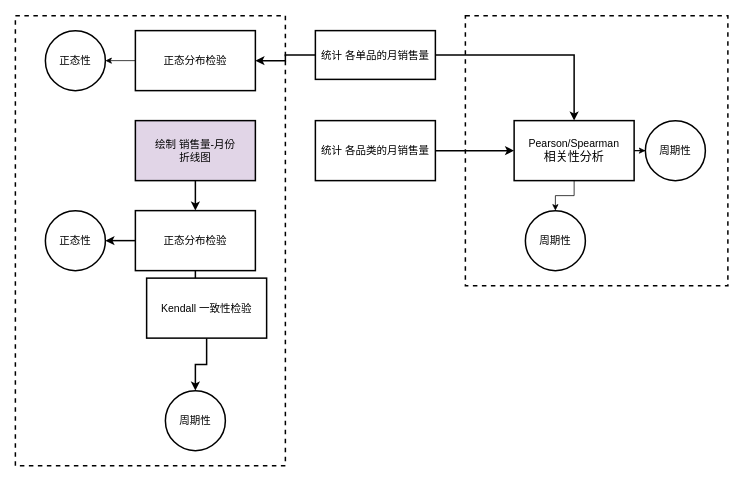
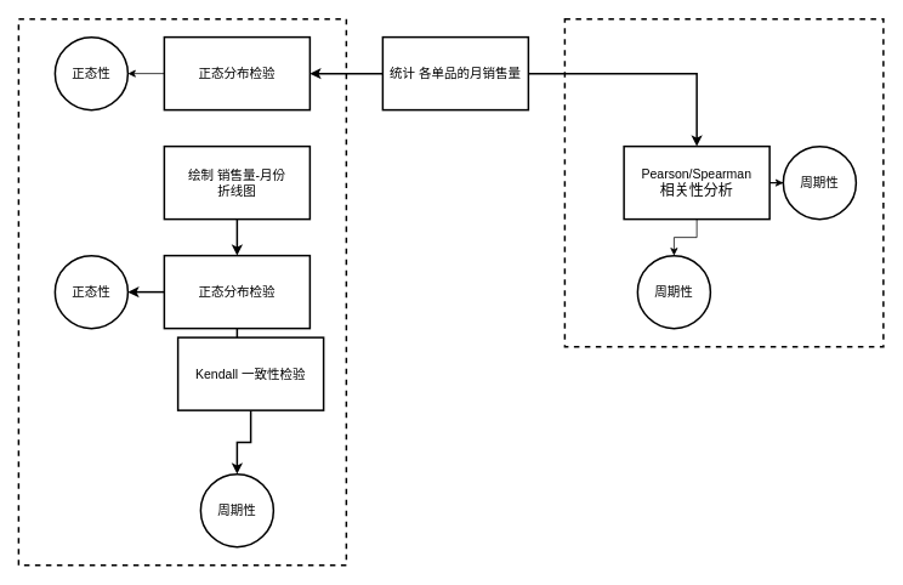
  <mxCell id="0" />
  <mxCell id="1" parent="0" />
  <mxCell id="2" value="" style="rounded=0;whiteSpace=wrap;html=1;fillColor=none;dashed=1;strokeWidth=2;" vertex="1" parent="1"><mxGeometry x="620" y="20" width="350" height="360" as="geometry" /></mxCell>
  <mxCell id="3" value="" style="rounded=0;whiteSpace=wrap;html=1;fillColor=none;dashed=1;strokeWidth=2;" vertex="1" parent="1"><mxGeometry x="20" y="20" width="360" height="600" as="geometry" /></mxCell>
  <mxCell id="4" style="edgeStyle=orthogonalEdgeStyle;rounded=0;orthogonalLoop=1;jettySize=auto;html=1;entryX=1;entryY=0.5;entryDx=0;entryDy=0;strokeWidth=2;" parent="1" source="6" target="20" edge="1"><mxGeometry relative="1" as="geometry" /></mxCell>
  <mxCell id="5" style="edgeStyle=orthogonalEdgeStyle;rounded=0;orthogonalLoop=1;jettySize=auto;html=1;entryX=0.5;entryY=0;entryDx=0;entryDy=0;fontSize=12;strokeWidth=2;" edge="1" parent="1" source="6" target="13"><mxGeometry relative="1" as="geometry" /></mxCell>
- <mxCell id="6" value="统计 各单品的月销售量" style="rounded=0;whiteSpace=wrap;html=1;fontSize=14;strokeWidth=2;" parent="1" vertex="1"><mxGeometry x="420" y="40" width="160" height="65" as="geometry" /></mxCell>
- <mxCell id="7" style="edgeStyle=orthogonalEdgeStyle;rounded=0;orthogonalLoop=1;jettySize=auto;html=1;entryX=0;entryY=0.5;entryDx=0;entryDy=0;strokeWidth=2;" parent="1" source="8" target="13" edge="1"><mxGeometry relative="1" as="geometry" /></mxCell>
- <mxCell id="8" value="统计 各品类的月销售量" style="rounded=0;whiteSpace=wrap;html=1;fontSize=14;strokeWidth=2;" parent="1" vertex="1"><mxGeometry x="420" y="160" width="160" height="80" as="geometry" /></mxCell>
+ <mxCell id="6" value="统计 各单品的月销售量" style="rounded=0;whiteSpace=wrap;html=1;fontSize=14;strokeWidth=2;" parent="1" vertex="1"><mxGeometry x="420" y="40" width="160" height="80" as="geometry" /></mxCell>
  <mxCell id="9" style="edgeStyle=orthogonalEdgeStyle;rounded=0;orthogonalLoop=1;jettySize=auto;html=1;entryX=0.5;entryY=0;entryDx=0;entryDy=0;strokeWidth=2;" parent="1" source="10" target="16" edge="1"><mxGeometry relative="1" as="geometry" /></mxCell>
- <mxCell id="10" value="&lt;div&gt;绘制 销售量-月份&lt;/div&gt;&lt;div&gt;折线图&lt;/div&gt;" style="rounded=0;whiteSpace=wrap;html=1;fontSize=14;strokeWidth=2;fillColor=#e1d5e7;" parent="1" vertex="1"><mxGeometry x="180" y="160" width="160" height="80" as="geometry" /></mxCell>
+ <mxCell id="10" value="&lt;div&gt;绘制 销售量-月份&lt;/div&gt;&lt;div&gt;折线图&lt;/div&gt;" style="rounded=0;whiteSpace=wrap;html=1;fontSize=14;strokeWidth=2;" parent="1" vertex="1"><mxGeometry x="180" y="160" width="160" height="80" as="geometry" /></mxCell>
  <mxCell id="11" style="edgeStyle=orthogonalEdgeStyle;rounded=0;orthogonalLoop=1;jettySize=auto;html=1;entryX=0.5;entryY=0;entryDx=0;entryDy=0;" edge="1" parent="1" source="13" target="24"><mxGeometry relative="1" as="geometry" /></mxCell>
  <mxCell id="12" style="edgeStyle=orthogonalEdgeStyle;rounded=0;orthogonalLoop=1;jettySize=auto;html=1;entryX=0;entryY=0.5;entryDx=0;entryDy=0;" edge="1" parent="1" source="13" target="25"><mxGeometry relative="1" as="geometry" /></mxCell>
  <mxCell id="13" value="&lt;div&gt;Pearson/Spearman&lt;/div&gt;&lt;div style=&quot;font-size: 16px;&quot;&gt;相关性分析&lt;br&gt;&lt;/div&gt;" style="rounded=0;whiteSpace=wrap;html=1;fontSize=14;strokeWidth=2;" parent="1" vertex="1"><mxGeometry x="685" y="160" width="160" height="80" as="geometry" /></mxCell>
  <mxCell id="14" style="edgeStyle=orthogonalEdgeStyle;rounded=0;orthogonalLoop=1;jettySize=auto;html=1;entryX=0.5;entryY=0;entryDx=0;entryDy=0;strokeWidth=2;" parent="1" source="16" target="18" edge="1"><mxGeometry relative="1" as="geometry" /></mxCell>
  <mxCell id="15" style="edgeStyle=orthogonalEdgeStyle;rounded=0;orthogonalLoop=1;jettySize=auto;html=1;entryX=1;entryY=0.5;entryDx=0;entryDy=0;strokeWidth=2;" parent="1" source="16" target="22" edge="1"><mxGeometry relative="1" as="geometry" /></mxCell>
  <mxCell id="16" value="正态分布检验" style="rounded=0;whiteSpace=wrap;html=1;fontSize=14;strokeWidth=2;" parent="1" vertex="1"><mxGeometry x="180" y="280" width="160" height="80" as="geometry" /></mxCell>
  <mxCell id="17" style="edgeStyle=orthogonalEdgeStyle;rounded=0;orthogonalLoop=1;jettySize=auto;html=1;entryX=0.5;entryY=0;entryDx=0;entryDy=0;strokeWidth=2;" parent="1" source="18" target="21" edge="1"><mxGeometry relative="1" as="geometry"><mxPoint x="260" y="520" as="targetPoint" /></mxGeometry></mxCell>
  <mxCell id="18" value="&lt;div&gt;Kendall 一致性检验&lt;/div&gt;" style="rounded=0;whiteSpace=wrap;html=1;fontSize=14;strokeWidth=2;" parent="1" vertex="1"><mxGeometry x="195" y="370" width="160" height="80" as="geometry" /></mxCell>
  <mxCell id="19" style="edgeStyle=orthogonalEdgeStyle;rounded=0;orthogonalLoop=1;jettySize=auto;html=1;entryX=1;entryY=0.5;entryDx=0;entryDy=0;" edge="1" parent="1" source="20" target="23"><mxGeometry relative="1" as="geometry" /></mxCell>
  <mxCell id="20" value="正态分布检验" style="rounded=0;whiteSpace=wrap;html=1;strokeWidth=2;fontSize=14;" parent="1" vertex="1"><mxGeometry x="180" y="40" width="160" height="80" as="geometry" /></mxCell>
  <mxCell id="21" value="周期性" style="ellipse;whiteSpace=wrap;html=1;aspect=fixed;fontSize=14;strokeWidth=2;" parent="1" vertex="1"><mxGeometry x="220" y="520" width="80" height="80" as="geometry" /></mxCell>
  <mxCell id="22" value="正态性" style="ellipse;whiteSpace=wrap;html=1;aspect=fixed;fontSize=14;strokeWidth=2;" parent="1" vertex="1"><mxGeometry x="60" y="280" width="80" height="80" as="geometry" /></mxCell>
  <mxCell id="23" value="正态性" style="ellipse;whiteSpace=wrap;html=1;aspect=fixed;fontSize=14;strokeWidth=2;" vertex="1" parent="1"><mxGeometry x="60" y="40" width="80" height="80" as="geometry" /></mxCell>
  <mxCell id="24" value="周期性" style="ellipse;whiteSpace=wrap;html=1;aspect=fixed;fontSize=14;strokeWidth=2;" vertex="1" parent="1"><mxGeometry x="700" y="280" width="80" height="80" as="geometry" /></mxCell>
  <mxCell id="25" value="周期性" style="ellipse;whiteSpace=wrap;html=1;aspect=fixed;fontSize=14;strokeWidth=2;" vertex="1" parent="1"><mxGeometry x="860" y="160" width="80" height="80" as="geometry" /></mxCell>
